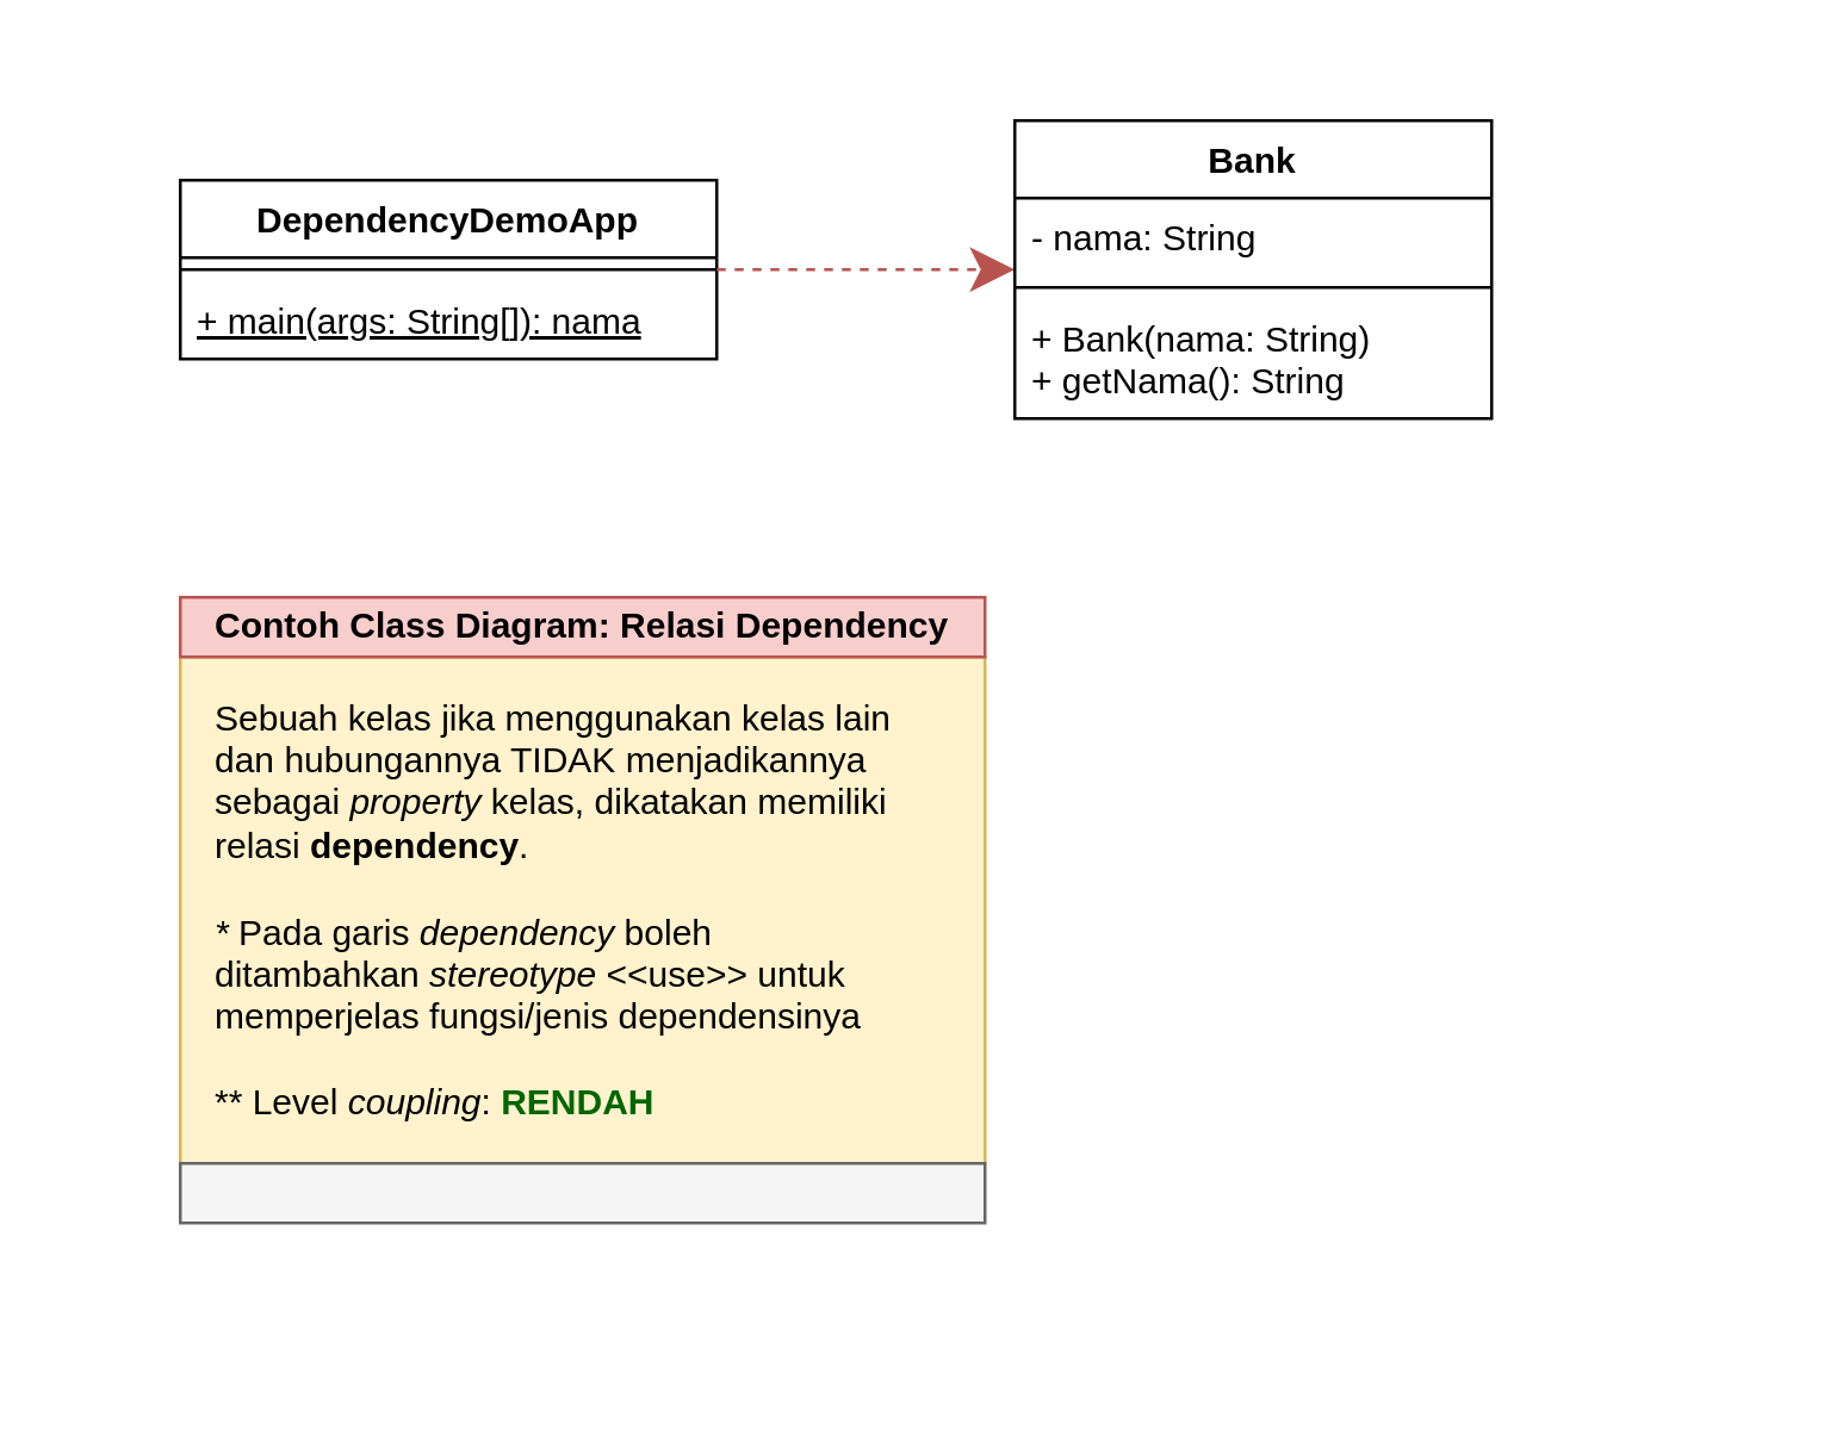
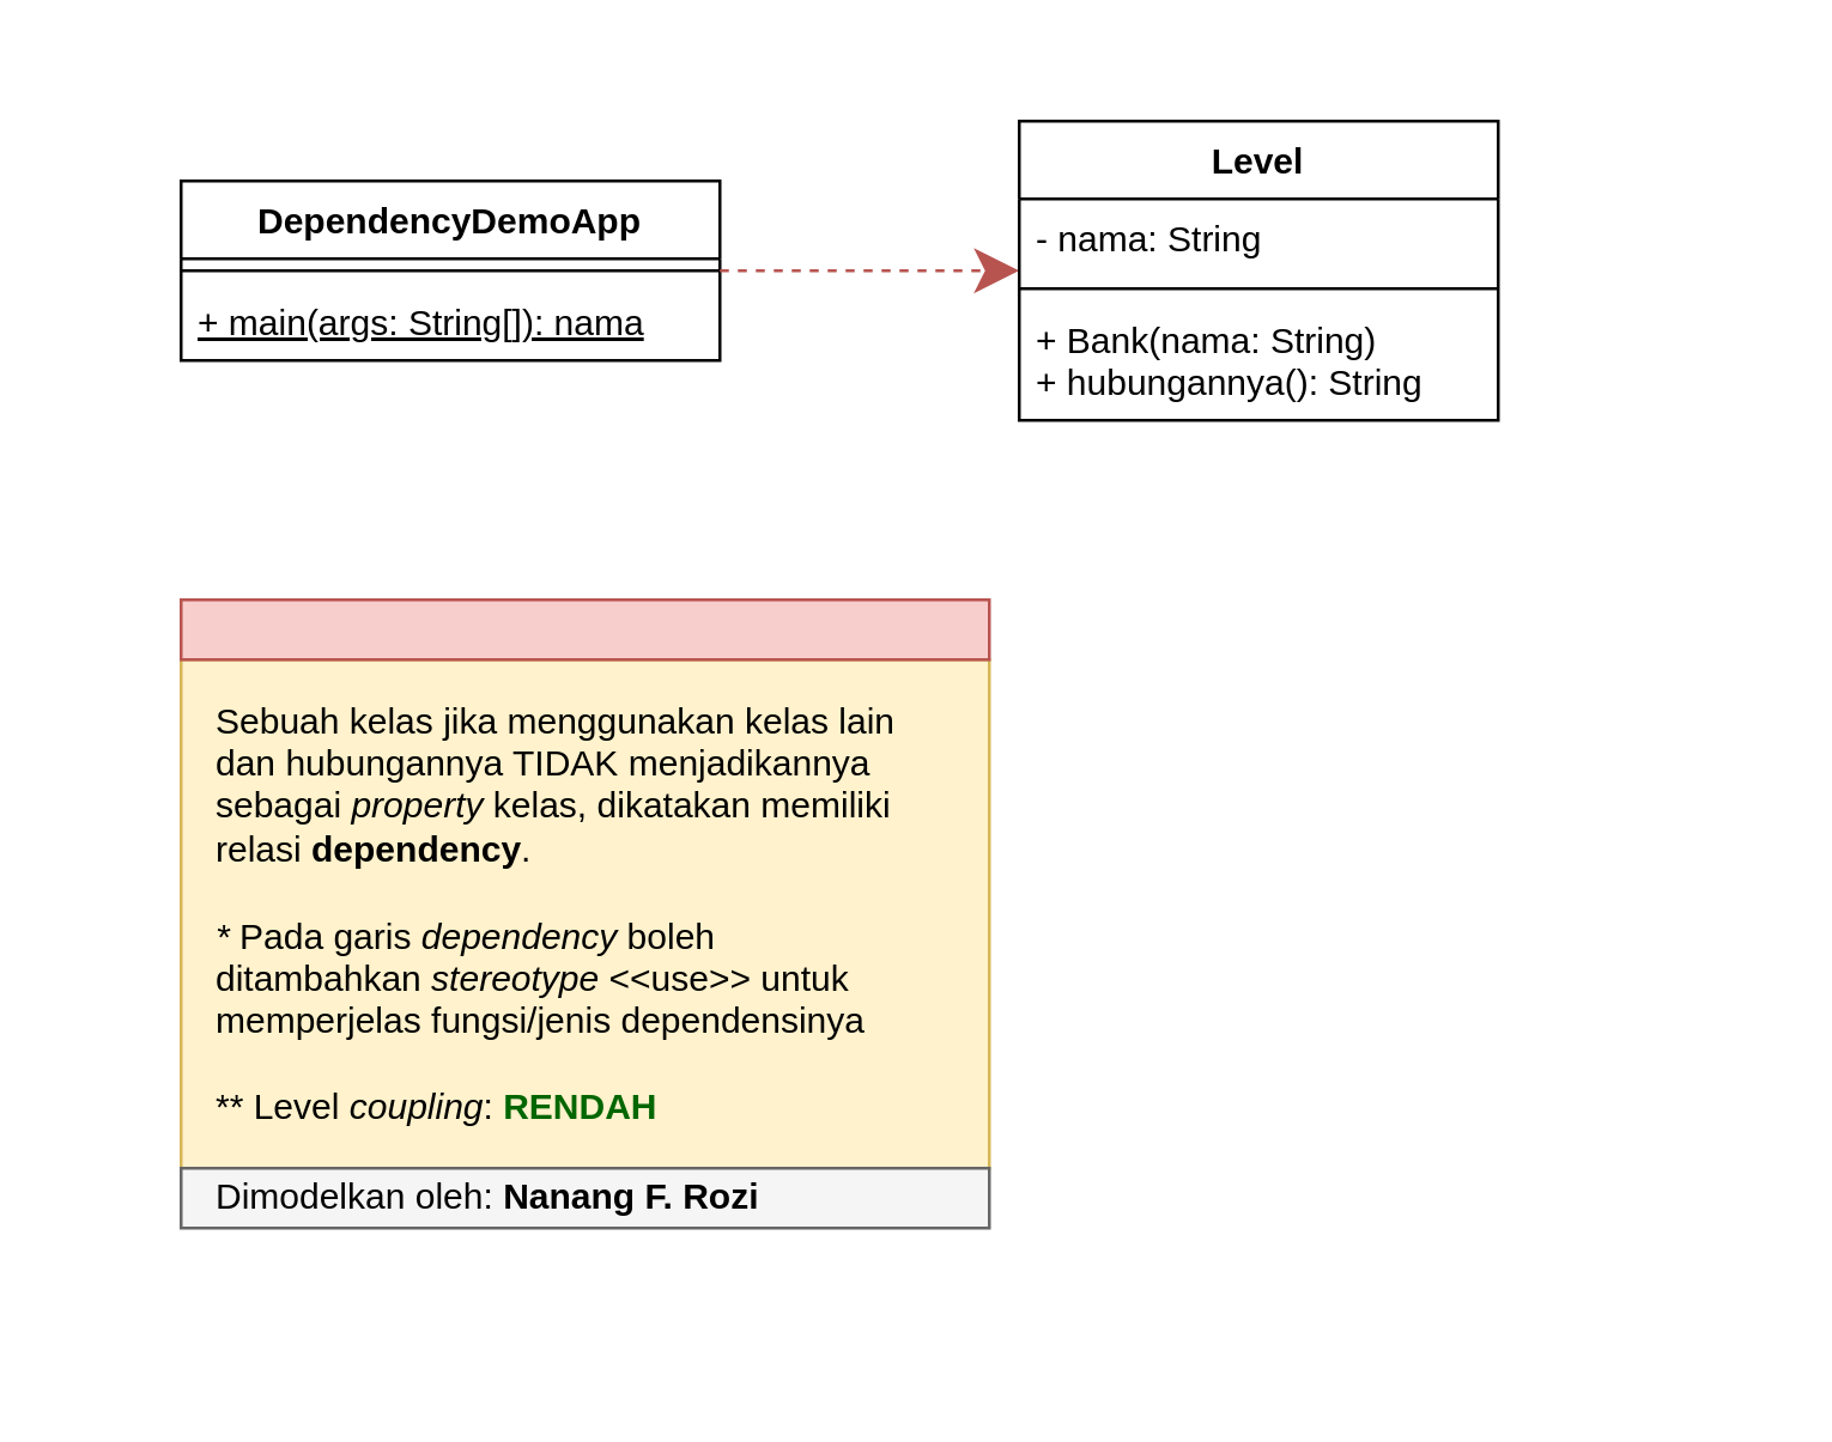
  <mxCell id="0" />
  <mxCell id="1" parent="0" />
  <mxCell id="2" value="" style="rounded=0;whiteSpace=wrap;html=1;fontColor=none;strokeColor=none;fillColor=none;" vertex="1" parent="1"><mxGeometry x="20" y="20" width="570" height="440" as="geometry" /></mxCell>
  <mxCell id="3" value="DependencyDemoApp" style="swimlane;fontStyle=1;align=center;verticalAlign=top;childLayout=stackLayout;horizontal=1;startSize=26;horizontalStack=0;resizeParent=1;resizeParentMax=0;resizeLast=0;collapsible=1;marginBottom=0;" vertex="1" parent="1"><mxGeometry x="60" y="60" width="180" height="60" as="geometry" /></mxCell>
  <mxCell id="4" value="" style="line;strokeWidth=1;fillColor=none;align=left;verticalAlign=middle;spacingTop=-1;spacingLeft=3;spacingRight=3;rotatable=0;labelPosition=right;points=[];portConstraint=eastwest;" vertex="1" parent="3"><mxGeometry y="26" width="180" height="8" as="geometry" /></mxCell>
  <mxCell id="5" value="+ main(args: String[]): nama" style="text;strokeColor=none;fillColor=none;align=left;verticalAlign=top;spacingLeft=4;spacingRight=4;overflow=hidden;rotatable=0;points=[[0,0.5],[1,0.5]];portConstraint=eastwest;fontStyle=4" vertex="1" parent="3"><mxGeometry y="34" width="180" height="26" as="geometry" /></mxCell>
  <mxCell id="6" value="" style="rounded=0;whiteSpace=wrap;html=1;fillColor=#fff2cc;strokeColor=#d6b656;" vertex="1" parent="1"><mxGeometry x="60" y="220" width="270" height="170" as="geometry" /></mxCell>
  <mxCell id="7" value="Sebuah kelas jika menggunakan kelas lain dan hubungannya TIDAK menjadikannya sebagai&amp;nbsp;&lt;i&gt;property &lt;/i&gt;kelas, dikatakan memiliki relasi &lt;b&gt;dependency&lt;/b&gt;.&lt;br&gt;&lt;br&gt;&lt;i&gt;* &lt;/i&gt;Pada garis &lt;i&gt;dependency&lt;/i&gt; boleh ditambahkan&amp;nbsp;&lt;i&gt;stereotype &lt;/i&gt;&amp;lt;&amp;lt;use&amp;gt;&amp;gt; untuk memperjelas fungsi/jenis dependensinya&lt;br&gt;&lt;br&gt;** Level &lt;i&gt;coupling&lt;/i&gt;: &lt;font color=&quot;#006600&quot;&gt;&lt;b&gt;RENDAH&lt;/b&gt;&lt;/font&gt;" style="text;html=1;fillColor=none;align=left;verticalAlign=middle;whiteSpace=wrap;rounded=0;" vertex="1" parent="1"><mxGeometry x="70" y="220" width="250" height="170" as="geometry" /></mxCell>
  <mxCell id="8" value="" style="group" vertex="1" connectable="0" parent="1"><mxGeometry x="60" y="200" width="270" height="20" as="geometry" /></mxCell>
  <mxCell id="9" value="" style="rounded=0;whiteSpace=wrap;html=1;fillColor=#f8cecc;strokeColor=#b85450;" vertex="1" parent="8"><mxGeometry width="270" height="20" as="geometry" /></mxCell>
- <mxCell id="10" value="&lt;b&gt;Contoh Class Diagram: Relasi Dependency&lt;/b&gt;" style="text;html=1;strokeColor=none;fillColor=none;align=left;verticalAlign=middle;whiteSpace=wrap;rounded=0;" vertex="1" parent="8"><mxGeometry x="10" width="250" height="20" as="geometry" /></mxCell>
  <mxCell id="11" value="" style="group" vertex="1" connectable="0" parent="1"><mxGeometry x="60" y="390" width="270" height="20" as="geometry" /></mxCell>
  <mxCell id="12" value="" style="rounded=0;whiteSpace=wrap;html=1;fillColor=#f5f5f5;strokeColor=#666666;fontColor=#333333;" vertex="1" parent="11"><mxGeometry width="270" height="20" as="geometry" /></mxCell>
+ <mxCell id="13" value="Dimodelkan oleh: &lt;b&gt;Nanang F. Rozi&lt;/b&gt;" style="text;html=1;strokeColor=none;fillColor=none;align=left;verticalAlign=middle;whiteSpace=wrap;rounded=0;" vertex="1" parent="11"><mxGeometry x="10" width="250" height="20" as="geometry" /></mxCell>
  <mxCell id="14" value="Use" style="endArrow=classic;endSize=12;dashed=1;html=1;labelPosition=left;verticalLabelPosition=top;align=right;verticalAlign=bottom;noLabel=1;fontColor=none;fillColor=#f8cecc;strokeColor=#b85450;" edge="1" parent="1" source="3" target="15"><mxGeometry width="160" relative="1" as="geometry"><mxPoint x="270" y="260" as="sourcePoint" /><mxPoint x="430" y="260" as="targetPoint" /></mxGeometry></mxCell>
- <mxCell id="15" value="Bank" style="swimlane;fontStyle=1;align=center;verticalAlign=top;childLayout=stackLayout;horizontal=1;startSize=26;horizontalStack=0;resizeParent=1;resizeParentMax=0;resizeLast=0;collapsible=1;marginBottom=0;" vertex="1" parent="1"><mxGeometry x="340" y="40" width="160" height="100" as="geometry" /></mxCell>
+ <mxCell id="15" value="Level" style="swimlane;fontStyle=1;align=center;verticalAlign=top;childLayout=stackLayout;horizontal=1;startSize=26;horizontalStack=0;resizeParent=1;resizeParentMax=0;resizeLast=0;collapsible=1;marginBottom=0;" vertex="1" parent="1"><mxGeometry x="340" y="40" width="160" height="100" as="geometry" /></mxCell>
  <mxCell id="16" value="- nama: String" style="text;strokeColor=none;fillColor=none;align=left;verticalAlign=top;spacingLeft=4;spacingRight=4;overflow=hidden;rotatable=0;points=[[0,0.5],[1,0.5]];portConstraint=eastwest;" vertex="1" parent="15"><mxGeometry y="26" width="160" height="26" as="geometry" /></mxCell>
  <mxCell id="17" value="" style="line;strokeWidth=1;fillColor=none;align=left;verticalAlign=middle;spacingTop=-1;spacingLeft=3;spacingRight=3;rotatable=0;labelPosition=right;points=[];portConstraint=eastwest;" vertex="1" parent="15"><mxGeometry y="52" width="160" height="8" as="geometry" /></mxCell>
- <mxCell id="18" value="+ Bank(nama: String)&#10;+ getNama(): String" style="text;strokeColor=none;fillColor=none;align=left;verticalAlign=top;spacingLeft=4;spacingRight=4;overflow=hidden;rotatable=0;points=[[0,0.5],[1,0.5]];portConstraint=eastwest;" vertex="1" parent="15"><mxGeometry y="60" width="160" height="40" as="geometry" /></mxCell>
+ <mxCell id="18" value="+ Bank(nama: String)&#10;+ hubungannya(): String" style="text;strokeColor=none;fillColor=none;align=left;verticalAlign=top;spacingLeft=4;spacingRight=4;overflow=hidden;rotatable=0;points=[[0,0.5],[1,0.5]];portConstraint=eastwest;" vertex="1" parent="15"><mxGeometry y="60" width="160" height="40" as="geometry" /></mxCell>
